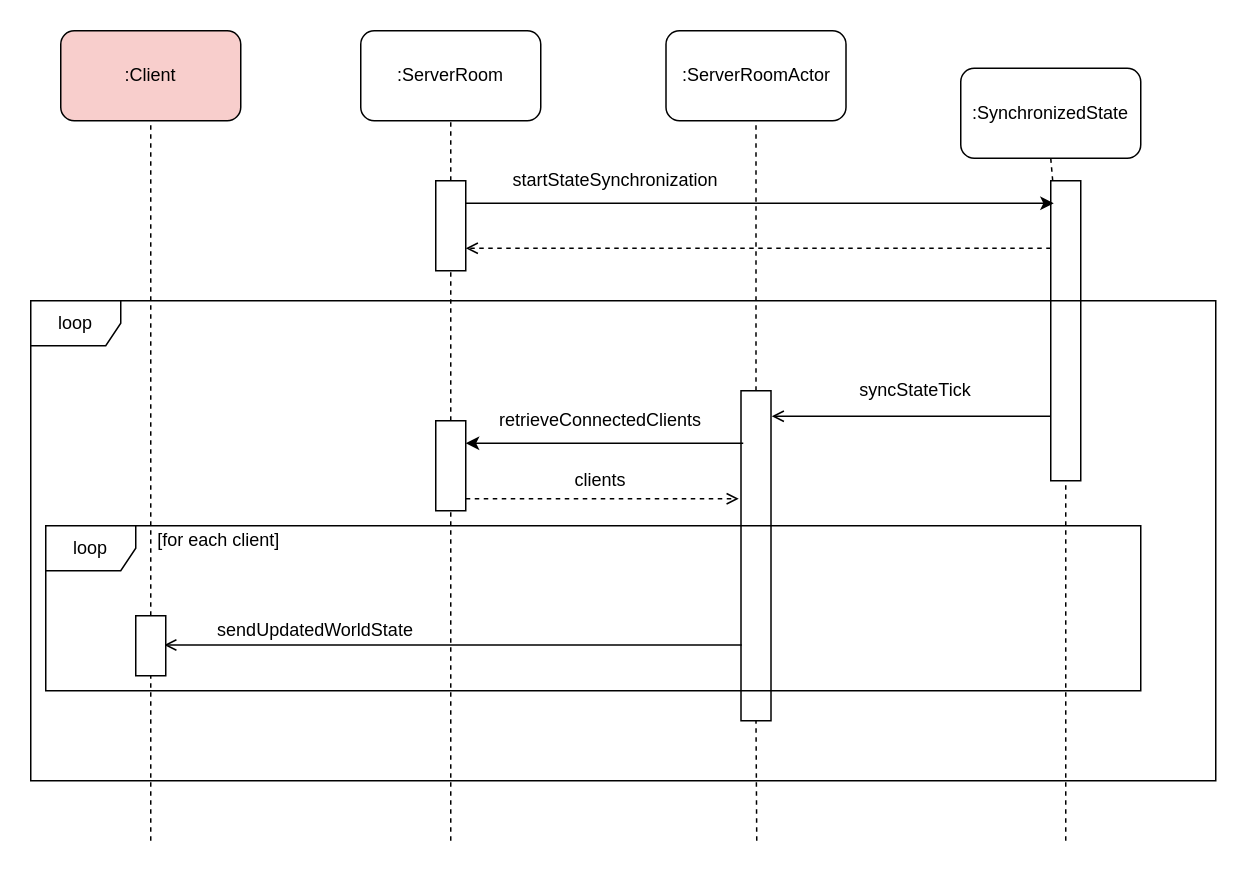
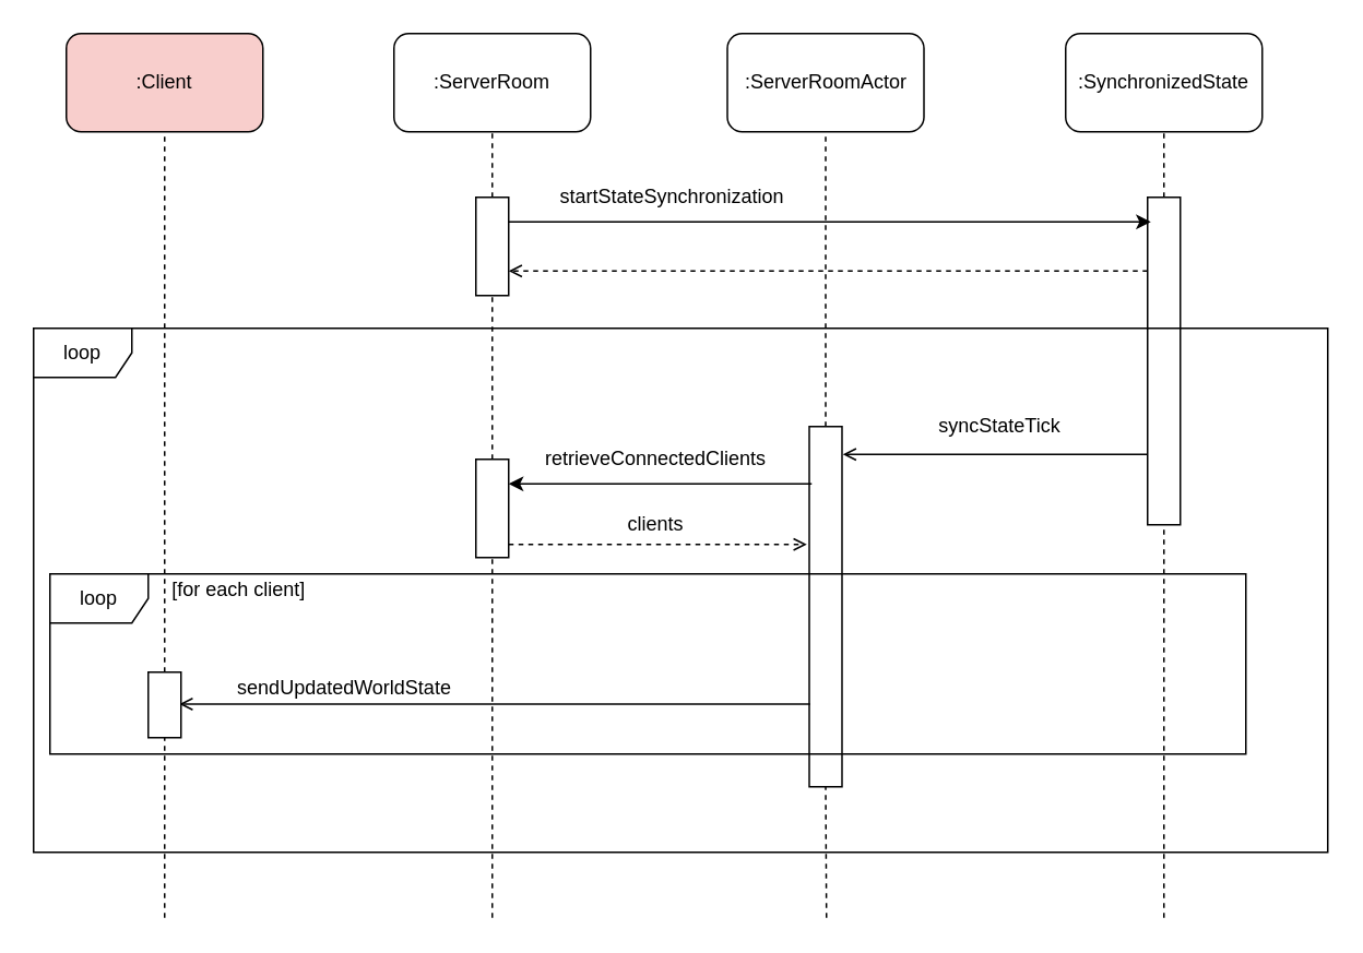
  <mxCell id="0" />
  <mxCell id="1" parent="0" />
  <mxCell id="2" value=":Client" style="rounded=1;whiteSpace=wrap;html=1;fillColor=#f8cecc;" parent="1" vertex="1"><mxGeometry x="40" y="20" width="120" height="60" as="geometry" /></mxCell>
  <mxCell id="3" value=":ServerRoom" style="rounded=1;whiteSpace=wrap;html=1;" parent="1" vertex="1"><mxGeometry x="240" y="20" width="120" height="60" as="geometry" /></mxCell>
  <mxCell id="4" value=":ServerRoomActor" style="rounded=1;whiteSpace=wrap;html=1;" parent="1" vertex="1"><mxGeometry x="443.5" y="20" width="120" height="60" as="geometry" /></mxCell>
- <mxCell id="5" value=":SynchronizedState" style="rounded=1;whiteSpace=wrap;html=1;" parent="1" vertex="1"><mxGeometry x="640" y="45" width="120" height="60" as="geometry" /></mxCell>
+ <mxCell id="5" value=":SynchronizedState" style="rounded=1;whiteSpace=wrap;html=1;" parent="1" vertex="1"><mxGeometry x="650" y="20" width="120" height="60" as="geometry" /></mxCell>
  <mxCell id="6" value="" style="endArrow=none;dashed=1;html=1;entryX=0.5;entryY=1;entryDx=0;entryDy=0;" parent="1" source="29" target="2" edge="1"><mxGeometry width="50" height="50" relative="1" as="geometry"><mxPoint x="100" y="650" as="sourcePoint" /><mxPoint x="140" y="170" as="targetPoint" /></mxGeometry></mxCell>
  <mxCell id="7" value="" style="endArrow=none;dashed=1;html=1;entryX=0.5;entryY=1;entryDx=0;entryDy=0;" parent="1" source="12" target="3" edge="1"><mxGeometry width="50" height="50" relative="1" as="geometry"><mxPoint x="300" y="640" as="sourcePoint" /><mxPoint x="300" y="100" as="targetPoint" /></mxGeometry></mxCell>
  <mxCell id="8" value="" style="endArrow=none;dashed=1;html=1;entryX=0.5;entryY=1;entryDx=0;entryDy=0;" parent="1" source="18" target="4" edge="1"><mxGeometry width="50" height="50" relative="1" as="geometry"><mxPoint x="504" y="620" as="sourcePoint" /><mxPoint x="490" y="170" as="targetPoint" /></mxGeometry></mxCell>
  <mxCell id="9" value="" style="endArrow=none;dashed=1;html=1;entryX=0.5;entryY=1;entryDx=0;entryDy=0;" parent="1" source="10" target="5" edge="1"><mxGeometry width="50" height="50" relative="1" as="geometry"><mxPoint x="710" y="610" as="sourcePoint" /><mxPoint x="630" y="200" as="targetPoint" /></mxGeometry></mxCell>
  <mxCell id="10" value="" style="rounded=0;whiteSpace=wrap;html=1;" parent="1" vertex="1"><mxGeometry x="700" y="120" width="20" height="200" as="geometry" /></mxCell>
  <mxCell id="11" value="" style="endArrow=none;dashed=1;html=1;entryX=0.5;entryY=1;entryDx=0;entryDy=0;" parent="1" target="10" edge="1"><mxGeometry width="50" height="50" relative="1" as="geometry"><mxPoint x="710" y="560" as="sourcePoint" /><mxPoint x="710" y="80" as="targetPoint" /></mxGeometry></mxCell>
  <mxCell id="12" value="" style="rounded=0;whiteSpace=wrap;html=1;" parent="1" vertex="1"><mxGeometry x="290" y="120" width="20" height="60" as="geometry" /></mxCell>
  <mxCell id="13" value="" style="endArrow=none;dashed=1;html=1;entryX=0.5;entryY=1;entryDx=0;entryDy=0;" parent="1" source="22" target="12" edge="1"><mxGeometry width="50" height="50" relative="1" as="geometry"><mxPoint x="300" y="640" as="sourcePoint" /><mxPoint x="300" y="80" as="targetPoint" /></mxGeometry></mxCell>
  <mxCell id="14" value="" style="endArrow=classic;html=1;exitX=1;exitY=0.25;exitDx=0;exitDy=0;entryX=0.1;entryY=0.075;entryDx=0;entryDy=0;entryPerimeter=0;" parent="1" source="12" target="10" edge="1"><mxGeometry width="50" height="50" relative="1" as="geometry"><mxPoint x="180" y="190" as="sourcePoint" /><mxPoint x="230" y="140" as="targetPoint" /></mxGeometry></mxCell>
  <mxCell id="15" value="" style="endArrow=open;html=1;entryX=1;entryY=0.75;entryDx=0;entryDy=0;dashed=1;endFill=0;" parent="1" target="12" edge="1"><mxGeometry width="50" height="50" relative="1" as="geometry"><mxPoint x="700" y="165" as="sourcePoint" /><mxPoint x="450" y="180" as="targetPoint" /></mxGeometry></mxCell>
  <mxCell id="16" value="startStateSynchronization" style="text;html=1;strokeColor=none;fillColor=none;align=center;verticalAlign=middle;whiteSpace=wrap;rounded=0;" parent="1" vertex="1"><mxGeometry x="390" y="110" width="40" height="20" as="geometry" /></mxCell>
  <mxCell id="17" value="" style="endArrow=open;html=1;endFill=0;" parent="1" edge="1"><mxGeometry width="50" height="50" relative="1" as="geometry"><mxPoint x="700" y="277" as="sourcePoint" /><mxPoint x="514" y="277" as="targetPoint" /></mxGeometry></mxCell>
  <mxCell id="18" value="" style="rounded=0;whiteSpace=wrap;html=1;" parent="1" vertex="1"><mxGeometry x="493.5" y="260" width="20" height="220" as="geometry" /></mxCell>
  <mxCell id="19" value="" style="endArrow=none;dashed=1;html=1;entryX=0.5;entryY=1;entryDx=0;entryDy=0;" parent="1" target="18" edge="1"><mxGeometry width="50" height="50" relative="1" as="geometry"><mxPoint x="504" y="560" as="sourcePoint" /><mxPoint x="503.5" y="80" as="targetPoint" /></mxGeometry></mxCell>
  <mxCell id="20" value="syncStateTick" style="text;html=1;strokeColor=none;fillColor=none;align=center;verticalAlign=middle;whiteSpace=wrap;rounded=0;" parent="1" vertex="1"><mxGeometry x="590" y="250" width="40" height="20" as="geometry" /></mxCell>
  <mxCell id="21" value="" style="endArrow=classic;html=1;entryX=1;entryY=0.25;entryDx=0;entryDy=0;" parent="1" target="22" edge="1"><mxGeometry width="50" height="50" relative="1" as="geometry"><mxPoint x="495" y="295" as="sourcePoint" /><mxPoint x="260" y="240" as="targetPoint" /></mxGeometry></mxCell>
  <mxCell id="22" value="" style="rounded=0;whiteSpace=wrap;html=1;fillColor=#ffffff;" parent="1" vertex="1"><mxGeometry x="290" y="280" width="20" height="60" as="geometry" /></mxCell>
  <mxCell id="23" value="" style="endArrow=none;dashed=1;html=1;entryX=0.5;entryY=1;entryDx=0;entryDy=0;" parent="1" target="22" edge="1"><mxGeometry width="50" height="50" relative="1" as="geometry"><mxPoint x="300" y="560" as="sourcePoint" /><mxPoint x="300" y="180" as="targetPoint" /></mxGeometry></mxCell>
  <mxCell id="24" value="retrieveConnectedClients" style="text;html=1;strokeColor=none;fillColor=none;align=center;verticalAlign=middle;whiteSpace=wrap;rounded=0;" parent="1" vertex="1"><mxGeometry x="380" y="270" width="40" height="20" as="geometry" /></mxCell>
  <mxCell id="25" style="edgeStyle=orthogonalEdgeStyle;rounded=0;orthogonalLoop=1;jettySize=auto;html=1;exitX=0.5;exitY=1;exitDx=0;exitDy=0;endArrow=open;endFill=0;" parent="1" source="24" target="24" edge="1"><mxGeometry relative="1" as="geometry" /></mxCell>
  <mxCell id="26" value="" style="endArrow=open;html=1;dashed=1;endFill=0;" parent="1" edge="1"><mxGeometry width="50" height="50" relative="1" as="geometry"><mxPoint x="310" y="332" as="sourcePoint" /><mxPoint x="492" y="332" as="targetPoint" /></mxGeometry></mxCell>
  <mxCell id="27" value="clients" style="text;html=1;strokeColor=none;fillColor=none;align=center;verticalAlign=middle;whiteSpace=wrap;rounded=0;" parent="1" vertex="1"><mxGeometry x="380" y="310" width="40" height="20" as="geometry" /></mxCell>
  <mxCell id="28" value="" style="endArrow=open;html=1;endFill=0;" parent="1" edge="1"><mxGeometry width="50" height="50" relative="1" as="geometry"><mxPoint x="494" y="429.5" as="sourcePoint" /><mxPoint x="109" y="429.5" as="targetPoint" /></mxGeometry></mxCell>
  <mxCell id="29" value="" style="rounded=0;whiteSpace=wrap;html=1;fillColor=#ffffff;" parent="1" vertex="1"><mxGeometry x="90" y="410" width="20" height="40" as="geometry" /></mxCell>
  <mxCell id="30" value="" style="endArrow=none;dashed=1;html=1;entryX=0.5;entryY=1;entryDx=0;entryDy=0;" parent="1" target="29" edge="1"><mxGeometry width="50" height="50" relative="1" as="geometry"><mxPoint x="100" y="560" as="sourcePoint" /><mxPoint x="100" y="80" as="targetPoint" /></mxGeometry></mxCell>
  <mxCell id="31" value="sendUpdatedWorldState" style="text;html=1;strokeColor=none;fillColor=none;align=center;verticalAlign=middle;whiteSpace=wrap;rounded=0;" parent="1" vertex="1"><mxGeometry x="190" y="410" width="40" height="20" as="geometry" /></mxCell>
  <mxCell id="32" value="[for each client]" style="text;html=1;strokeColor=none;fillColor=none;align=center;verticalAlign=middle;whiteSpace=wrap;rounded=0;" parent="1" vertex="1"><mxGeometry x="100" y="350" width="91" height="20" as="geometry" /></mxCell>
  <mxCell id="33" value="loop" style="shape=umlFrame;whiteSpace=wrap;html=1;fillColor=#ffffff;" parent="1" vertex="1"><mxGeometry x="30" y="350" width="730" height="110" as="geometry" /></mxCell>
  <mxCell id="34" value="loop" style="shape=umlFrame;whiteSpace=wrap;html=1;fillColor=#ffffff;" parent="1" vertex="1"><mxGeometry x="20" y="200" width="790" height="320" as="geometry" /></mxCell>
